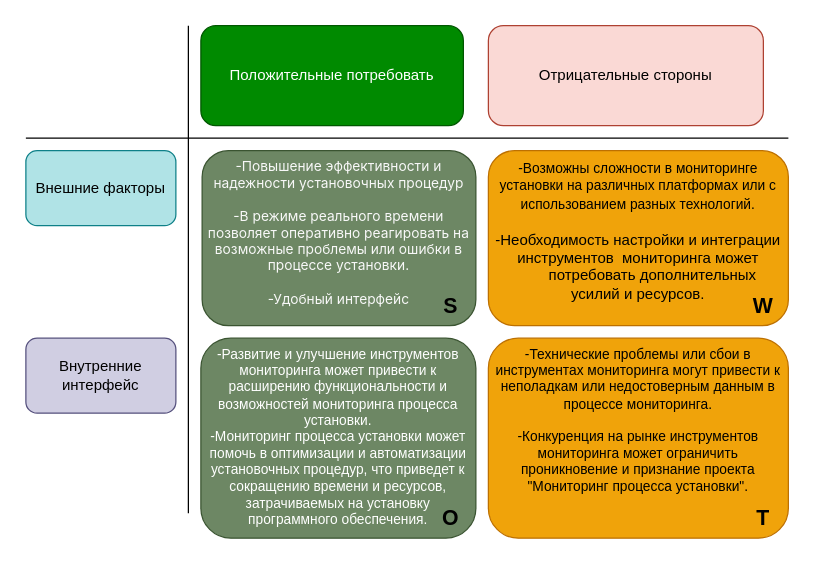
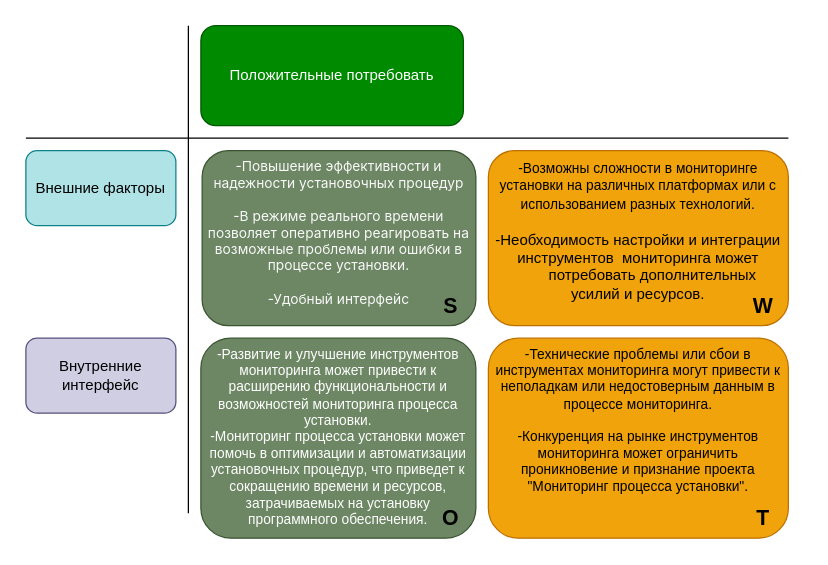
  <mxCell id="0" />
  <mxCell id="1" parent="0" />
  <mxCell id="2" value="Положительные потребовать" style="rounded=1;whiteSpace=wrap;html=1;fillColor=#008a00;fontColor=#ffffff;strokeColor=#005700;" vertex="1" parent="1"><mxGeometry x="160" y="20" width="210" height="80" as="geometry" /></mxCell>
  <mxCell id="3" value="Внутренние интерфейс" style="rounded=1;whiteSpace=wrap;html=1;fillColor=#d0cee2;strokeColor=#56517e;" vertex="1" parent="1"><mxGeometry x="20" y="270" width="120" height="60" as="geometry" /></mxCell>
  <mxCell id="4" value="Внешние факторы" style="rounded=1;whiteSpace=wrap;html=1;fillColor=#b0e3e6;strokeColor=#0e8088;" vertex="1" parent="1"><mxGeometry x="20" y="120" width="120" height="60" as="geometry" /></mxCell>
- <mxCell id="5" value="Отрицательные стороны" style="rounded=1;whiteSpace=wrap;html=1;fillColor=#fad9d5;strokeColor=#ae4132;" vertex="1" parent="1"><mxGeometry x="390" y="20" width="220" height="80" as="geometry" /></mxCell>
  <mxCell id="6" value="&lt;span style=&quot;color: rgb(248, 248, 248); font-family: Inter, -apple-system, &amp;quot;system-ui&amp;quot;, &amp;quot;Segoe UI&amp;quot;, Roboto, Helvetica, Arial, sans-serif, &amp;quot;Apple Color Emoji&amp;quot;, &amp;quot;Segoe UI Emoji&amp;quot;, &amp;quot;Segoe UI Symbol&amp;quot;; font-size: 11px; font-style: normal; font-variant-ligatures: normal; font-variant-caps: normal; font-weight: 400; letter-spacing: normal; orphans: 2; text-align: left; text-indent: 0px; text-transform: none; widows: 2; word-spacing: 0px; -webkit-text-stroke-width: 0px; text-decoration-thickness: initial; text-decoration-style: initial; text-decoration-color: initial; float: none; display: inline !important;&quot;&gt;-Повышение эффективности и надежности установочных процедур&lt;br&gt;&lt;br&gt;-В режиме реального времени позволяет оперативно реагировать на возможные проблемы или ошибки в процессе установки.&lt;br&gt;&lt;br&gt;-Удобный интерфейс&lt;br&gt;&lt;/span&gt;" style="rounded=1;whiteSpace=wrap;html=1;fontSize=11;verticalAlign=top;fillColor=#6d8764;strokeColor=#3A5431;fontColor=#ffffff;" vertex="1" parent="1"><mxGeometry x="161" y="120" width="219" height="140" as="geometry" /></mxCell>
  <mxCell id="7" value="-Развитие и улучшение инструментов мониторинга может привести к расширению функциональности и возможностей мониторинга процесса установки.&lt;br&gt;-Мониторинг процесса установки может помочь в оптимизации и автоматизации установочных процедур, что приведет к сокращению времени и ресурсов, затрачиваемых на установку программного обеспечения.&lt;br&gt;&lt;br&gt;" style="rounded=1;whiteSpace=wrap;html=1;fillColor=#6d8764;fontColor=#ffffff;strokeColor=#3A5431;fontSize=11;verticalAlign=top;align=center;" vertex="1" parent="1"><mxGeometry x="160" y="270" width="220" height="160" as="geometry" /></mxCell>
  <mxCell id="8" value="-Технические проблемы или сбои в инструментах мониторинга могут привести к неполадкам или недостоверным данным в процессе мониторинга.&lt;br&gt;&lt;br&gt;-Конкуренция на рынке инструментов мониторинга может ограничить проникновение и признание проекта &quot;Мониторинг процесса установки&quot;." style="rounded=1;whiteSpace=wrap;html=1;fillColor=#f0a30a;fontColor=#000000;strokeColor=#BD7000;fontSize=11;verticalAlign=top;" vertex="1" parent="1"><mxGeometry x="390" y="270" width="240" height="160" as="geometry" /></mxCell>
  <mxCell id="9" value="&lt;font style=&quot;font-size: 11px;&quot;&gt;-Возможны сложности в мониторинге установки на различных платформах или с использованием разных технологий.&lt;br&gt;&lt;br&gt;&lt;/font&gt;-Необходимость настройки и интеграции инструментов&amp;nbsp; мониторинга может&lt;br&gt;&amp;nbsp; &amp;nbsp; &amp;nbsp; &amp;nbsp;потребовать дополнительных &lt;br&gt;усилий и ресурсов." style="rounded=1;whiteSpace=wrap;html=1;fillColor=#f0a30a;fontColor=#000000;strokeColor=#BD7000;verticalAlign=top;" vertex="1" parent="1"><mxGeometry x="390" y="120" width="240" height="140" as="geometry" /></mxCell>
  <mxCell id="10" value="" style="endArrow=none;html=1;rounded=0;" edge="1" parent="1"><mxGeometry width="50" height="50" relative="1" as="geometry"><mxPoint x="20" y="110" as="sourcePoint" /><mxPoint x="630" y="110" as="targetPoint" /></mxGeometry></mxCell>
  <mxCell id="11" value="" style="endArrow=none;html=1;rounded=0;" edge="1" parent="1"><mxGeometry width="50" height="50" relative="1" as="geometry"><mxPoint x="150" y="410" as="sourcePoint" /><mxPoint x="150" y="20" as="targetPoint" /></mxGeometry></mxCell>
  <mxCell id="12" value="S" style="text;html=1;strokeColor=none;fillColor=none;align=center;verticalAlign=middle;whiteSpace=wrap;rounded=0;fontStyle=1;fontSize=17;" vertex="1" parent="1"><mxGeometry x="330" y="230" width="60" height="30" as="geometry" /></mxCell>
  <mxCell id="13" value="W" style="text;html=1;strokeColor=none;fillColor=none;align=center;verticalAlign=middle;whiteSpace=wrap;rounded=0;fontStyle=1;fontSize=17;" vertex="1" parent="1"><mxGeometry x="580" y="230" width="60" height="30" as="geometry" /></mxCell>
  <mxCell id="14" value="O" style="text;html=1;strokeColor=none;fillColor=none;align=center;verticalAlign=middle;whiteSpace=wrap;rounded=0;fontSize=17;fontStyle=1" vertex="1" parent="1"><mxGeometry x="330" y="400" width="60" height="30" as="geometry" /></mxCell>
  <mxCell id="15" value="T" style="text;html=1;strokeColor=none;fillColor=none;align=center;verticalAlign=middle;whiteSpace=wrap;rounded=0;fontSize=17;fontStyle=1" vertex="1" parent="1"><mxGeometry x="580" y="400" width="60" height="30" as="geometry" /></mxCell>
